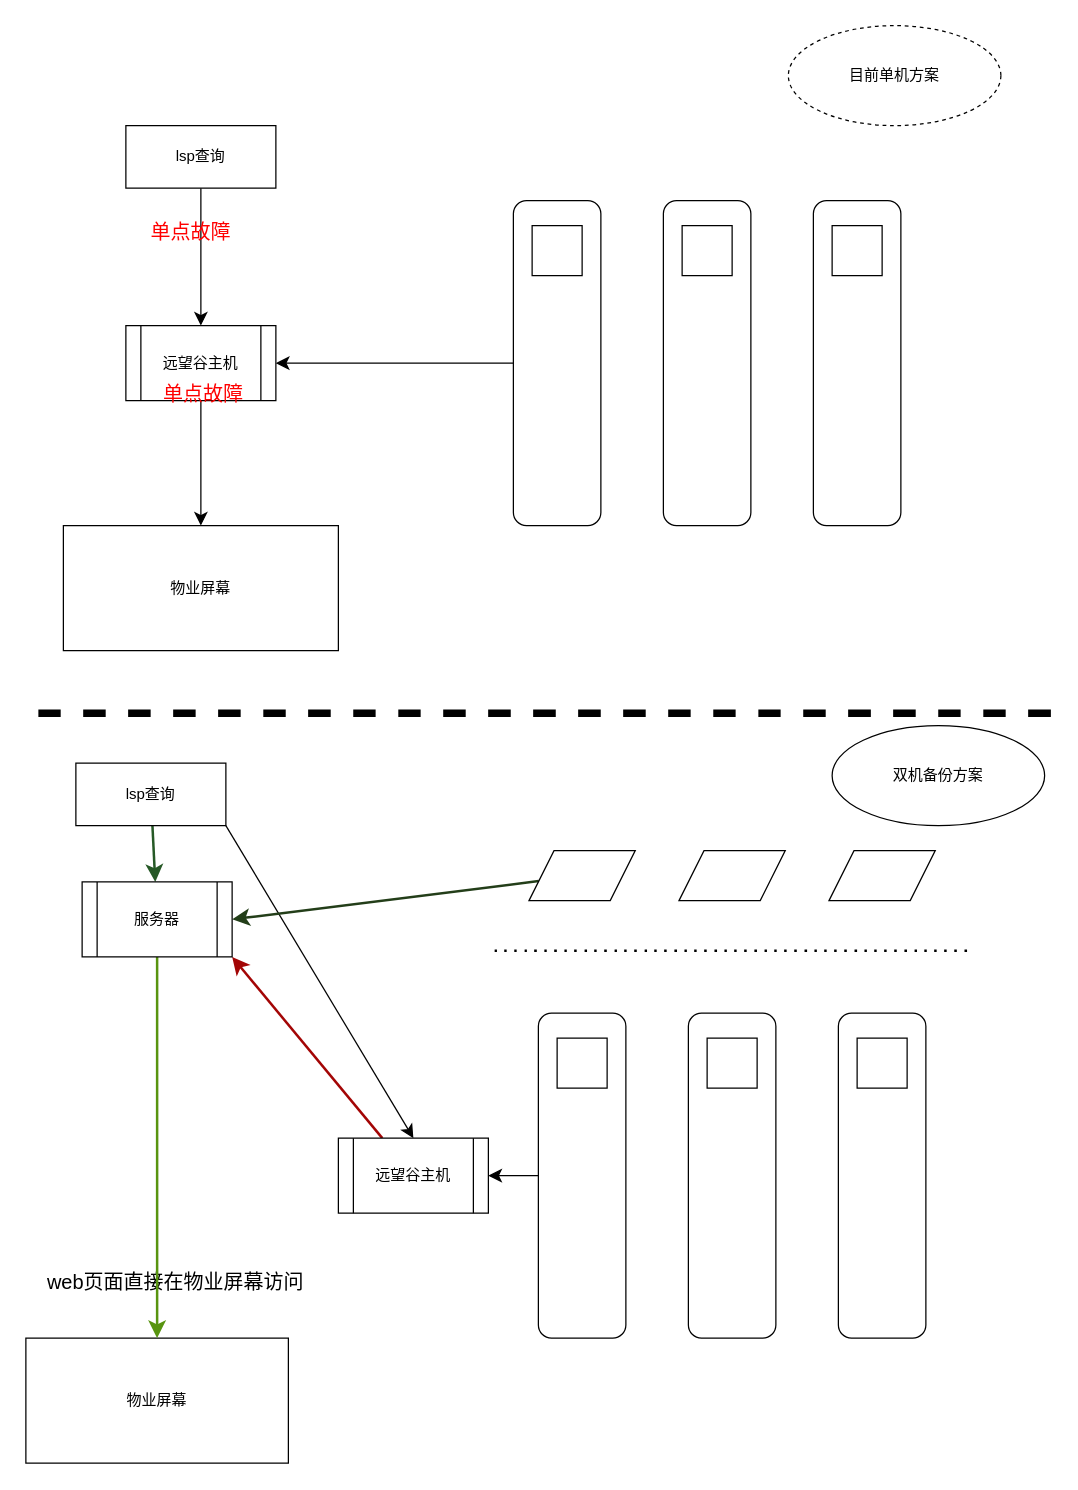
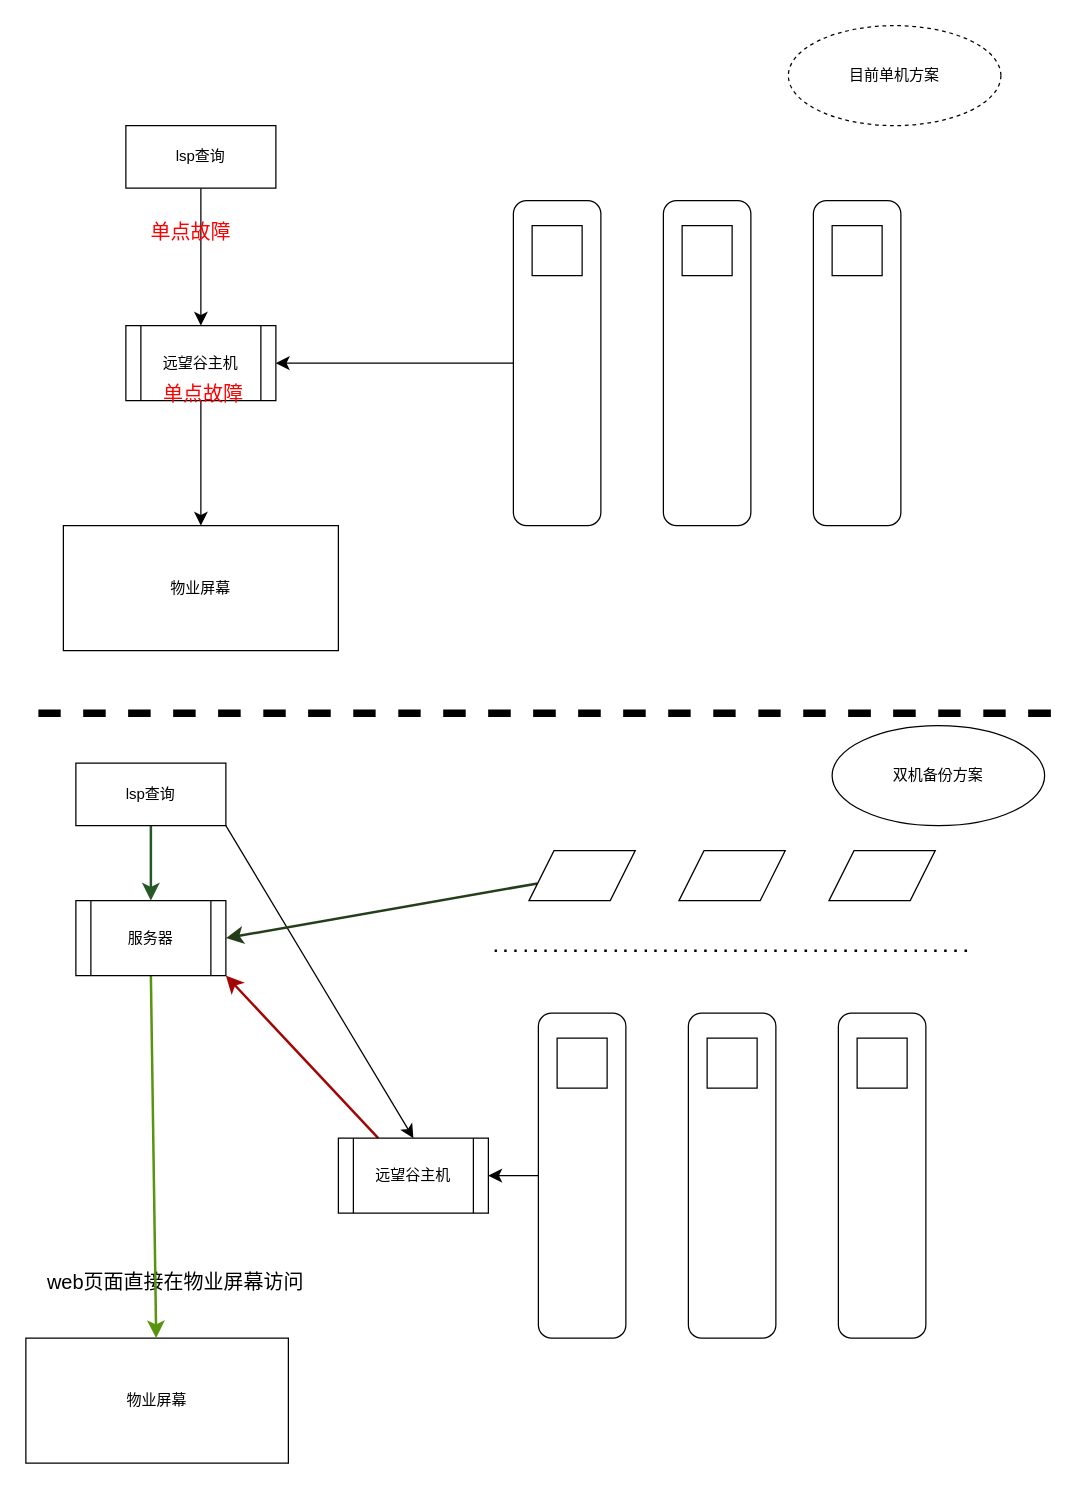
  <mxCell id="0" />
  <mxCell id="1" parent="0" />
  <mxCell id="2" style="edgeStyle=none;curved=1;rounded=0;orthogonalLoop=1;jettySize=auto;html=1;fontSize=12;startSize=8;endSize=8;" parent="1" source="3" target="15" edge="1"><mxGeometry relative="1" as="geometry" /></mxCell>
  <mxCell id="3" value="lsp查询" style="rounded=0;whiteSpace=wrap;html=1;" parent="1" vertex="1"><mxGeometry x="100" y="100" width="120" height="50" as="geometry" /></mxCell>
  <mxCell id="4" style="edgeStyle=none;curved=1;rounded=0;orthogonalLoop=1;jettySize=auto;html=1;fontSize=12;startSize=8;endSize=8;strokeWidth=2;strokeColor=#265926;" parent="1" source="6" target="36" edge="1"><mxGeometry relative="1" as="geometry" /></mxCell>
  <mxCell id="5" style="edgeStyle=none;curved=1;rounded=0;orthogonalLoop=1;jettySize=auto;html=1;exitX=1;exitY=1;exitDx=0;exitDy=0;entryX=0.5;entryY=0;entryDx=0;entryDy=0;fontSize=12;startSize=8;endSize=8;" parent="1" source="6" target="29" edge="1"><mxGeometry relative="1" as="geometry" /></mxCell>
  <mxCell id="6" value="lsp查询" style="rounded=0;whiteSpace=wrap;html=1;" parent="1" vertex="1"><mxGeometry x="60" y="610" width="120" height="50" as="geometry" /></mxCell>
  <mxCell id="7" style="edgeStyle=none;curved=1;rounded=0;orthogonalLoop=1;jettySize=auto;html=1;entryX=1;entryY=0.5;entryDx=0;entryDy=0;fontSize=12;startSize=8;endSize=8;" parent="1" source="8" target="15" edge="1"><mxGeometry relative="1" as="geometry" /></mxCell>
  <mxCell id="8" value="" style="rounded=1;whiteSpace=wrap;html=1;" parent="1" vertex="1"><mxGeometry x="410" y="160" width="70" height="260" as="geometry" /></mxCell>
  <mxCell id="9" value="" style="rounded=1;whiteSpace=wrap;html=1;" parent="1" vertex="1"><mxGeometry x="530" y="160" width="70" height="260" as="geometry" /></mxCell>
  <mxCell id="10" value="" style="rounded=1;whiteSpace=wrap;html=1;" parent="1" vertex="1"><mxGeometry x="650" y="160" width="70" height="260" as="geometry" /></mxCell>
  <mxCell id="11" value="" style="whiteSpace=wrap;html=1;aspect=fixed;" parent="1" vertex="1"><mxGeometry x="425" y="180" width="40" height="40" as="geometry" /></mxCell>
  <mxCell id="12" value="" style="whiteSpace=wrap;html=1;aspect=fixed;" parent="1" vertex="1"><mxGeometry x="545" y="180" width="40" height="40" as="geometry" /></mxCell>
  <mxCell id="13" value="" style="whiteSpace=wrap;html=1;aspect=fixed;" parent="1" vertex="1"><mxGeometry x="665" y="180" width="40" height="40" as="geometry" /></mxCell>
  <mxCell id="14" value="物业屏幕" style="rounded=0;whiteSpace=wrap;html=1;" parent="1" vertex="1"><mxGeometry x="50" y="420" width="220" height="100" as="geometry" /></mxCell>
  <mxCell id="15" value="远望谷主机" style="shape=process;whiteSpace=wrap;html=1;backgroundOutline=1;" parent="1" vertex="1"><mxGeometry x="100" y="260" width="120" height="60" as="geometry" /></mxCell>
  <mxCell id="16" style="edgeStyle=none;curved=1;rounded=0;orthogonalLoop=1;jettySize=auto;html=1;exitX=0.5;exitY=1;exitDx=0;exitDy=0;entryX=0.5;entryY=0;entryDx=0;entryDy=0;fontSize=12;startSize=8;endSize=8;" parent="1" source="15" target="14" edge="1"><mxGeometry relative="1" as="geometry" /></mxCell>
  <mxCell id="17" value="" style="endArrow=none;dashed=1;html=1;rounded=0;fontSize=12;startSize=8;endSize=8;curved=1;strokeWidth=6;" parent="1" edge="1"><mxGeometry width="50" height="50" relative="1" as="geometry"><mxPoint x="30" y="570" as="sourcePoint" /><mxPoint x="840" y="570" as="targetPoint" /></mxGeometry></mxCell>
  <mxCell id="18" value="目前单机方案" style="ellipse;whiteSpace=wrap;html=1;dashed=1;" parent="1" vertex="1"><mxGeometry x="630" y="20" width="170" height="80" as="geometry" /></mxCell>
  <mxCell id="19" value="双机备份方案" style="ellipse;whiteSpace=wrap;html=1;" parent="1" vertex="1"><mxGeometry x="665" y="580" width="170" height="80" as="geometry" /></mxCell>
  <mxCell id="20" style="edgeStyle=none;curved=1;rounded=0;orthogonalLoop=1;jettySize=auto;html=1;entryX=1;entryY=0.5;entryDx=0;entryDy=0;fontSize=12;startSize=8;endSize=8;" parent="1" source="21" target="29" edge="1"><mxGeometry relative="1" as="geometry" /></mxCell>
  <mxCell id="21" value="" style="rounded=1;whiteSpace=wrap;html=1;" parent="1" vertex="1"><mxGeometry x="430" y="810" width="70" height="260" as="geometry" /></mxCell>
  <mxCell id="22" value="" style="rounded=1;whiteSpace=wrap;html=1;" parent="1" vertex="1"><mxGeometry x="550" y="810" width="70" height="260" as="geometry" /></mxCell>
  <mxCell id="23" value="" style="rounded=1;whiteSpace=wrap;html=1;" parent="1" vertex="1"><mxGeometry x="670" y="810" width="70" height="260" as="geometry" /></mxCell>
  <mxCell id="24" value="" style="whiteSpace=wrap;html=1;aspect=fixed;" parent="1" vertex="1"><mxGeometry x="445" y="830" width="40" height="40" as="geometry" /></mxCell>
  <mxCell id="25" value="" style="whiteSpace=wrap;html=1;aspect=fixed;" parent="1" vertex="1"><mxGeometry x="565" y="830" width="40" height="40" as="geometry" /></mxCell>
  <mxCell id="26" value="" style="whiteSpace=wrap;html=1;aspect=fixed;" parent="1" vertex="1"><mxGeometry x="685" y="830" width="40" height="40" as="geometry" /></mxCell>
  <mxCell id="27" value="物业屏幕" style="rounded=0;whiteSpace=wrap;html=1;" parent="1" vertex="1"><mxGeometry y="1070" width="210" height="100" as="geometry" x="20" /></mxCell>
  <mxCell id="28" style="edgeStyle=none;curved=1;rounded=0;orthogonalLoop=1;jettySize=auto;html=1;entryX=1;entryY=1;entryDx=0;entryDy=0;fontSize=12;startSize=8;endSize=8;strokeWidth=2;strokeColor=#a30505;" parent="1" source="29" target="36" edge="1"><mxGeometry relative="1" as="geometry" /></mxCell>
  <mxCell id="29" value="远望谷主机" style="shape=process;whiteSpace=wrap;html=1;backgroundOutline=1;" parent="1" vertex="1"><mxGeometry x="270" y="910" width="120" height="60" as="geometry" /></mxCell>
  <mxCell id="30" value="web页面直接在物业屏幕访问" style="text;html=1;align=center;verticalAlign=middle;whiteSpace=wrap;rounded=0;fontSize=16;" parent="1" vertex="1"><mxGeometry x="30" y="1010" width="220" height="30" as="geometry" /></mxCell>
  <mxCell id="31" style="edgeStyle=none;curved=1;rounded=0;orthogonalLoop=1;jettySize=auto;html=1;entryX=1;entryY=0.5;entryDx=0;entryDy=0;fontSize=12;startSize=8;endSize=8;strokeWidth=2;strokeColor=#233e19;" parent="1" source="32" target="36" edge="1"><mxGeometry relative="1" as="geometry" /></mxCell>
  <mxCell id="32" value="" style="shape=parallelogram;perimeter=parallelogramPerimeter;whiteSpace=wrap;html=1;fixedSize=1;" parent="1" vertex="1"><mxGeometry x="422.5" y="680" width="85" height="40" as="geometry" /></mxCell>
  <mxCell id="33" value="" style="shape=parallelogram;perimeter=parallelogramPerimeter;whiteSpace=wrap;html=1;fixedSize=1;" parent="1" vertex="1"><mxGeometry x="542.5" y="680" width="85" height="40" as="geometry" /></mxCell>
  <mxCell id="34" value="" style="shape=parallelogram;perimeter=parallelogramPerimeter;whiteSpace=wrap;html=1;fixedSize=1;" parent="1" vertex="1"><mxGeometry x="662.5" y="680" width="85" height="40" as="geometry" /></mxCell>
  <mxCell id="35" style="edgeStyle=none;curved=1;rounded=0;orthogonalLoop=1;jettySize=auto;html=1;exitX=0.5;exitY=1;exitDx=0;exitDy=0;fontSize=12;startSize=8;endSize=8;strokeWidth=2;strokeColor=#589410;" parent="1" source="36" target="27" edge="1"><mxGeometry relative="1" as="geometry" /></mxCell>
- <mxCell id="36" value="服务器" style="shape=process;whiteSpace=wrap;html=1;backgroundOutline=1;" parent="1" vertex="1"><mxGeometry x="65" y="705" width="120" height="60" as="geometry" /></mxCell>
+ <mxCell id="36" value="服务器" style="shape=process;whiteSpace=wrap;html=1;backgroundOutline=1;" parent="1" vertex="1"><mxGeometry x="60" y="720" width="120" height="60" as="geometry" /></mxCell>
  <mxCell id="37" value="&lt;font color=&quot;#ff0000&quot;&gt;&amp;nbsp;单点故障&lt;/font&gt;" style="text;html=1;align=center;verticalAlign=middle;whiteSpace=wrap;rounded=0;fontSize=16;" parent="1" vertex="1"><mxGeometry x="120" y="300" width="80" height="30" as="geometry" /></mxCell>
  <mxCell id="38" value="&lt;font color=&quot;#ff0000&quot;&gt;&amp;nbsp;单点故障&lt;/font&gt;" style="text;html=1;align=center;verticalAlign=middle;whiteSpace=wrap;rounded=0;fontSize=16;" parent="1" vertex="1"><mxGeometry x="110" y="170" width="80" height="30" as="geometry" /></mxCell>
  <mxCell id="39" value="" style="endArrow=none;dashed=1;html=1;dashPattern=1 3;strokeWidth=2;rounded=0;fontSize=12;startSize=8;endSize=8;curved=1;" parent="1" edge="1"><mxGeometry width="50" height="50" relative="1" as="geometry"><mxPoint x="395" y="760" as="sourcePoint" /><mxPoint x="775" y="760" as="targetPoint" /></mxGeometry></mxCell>
